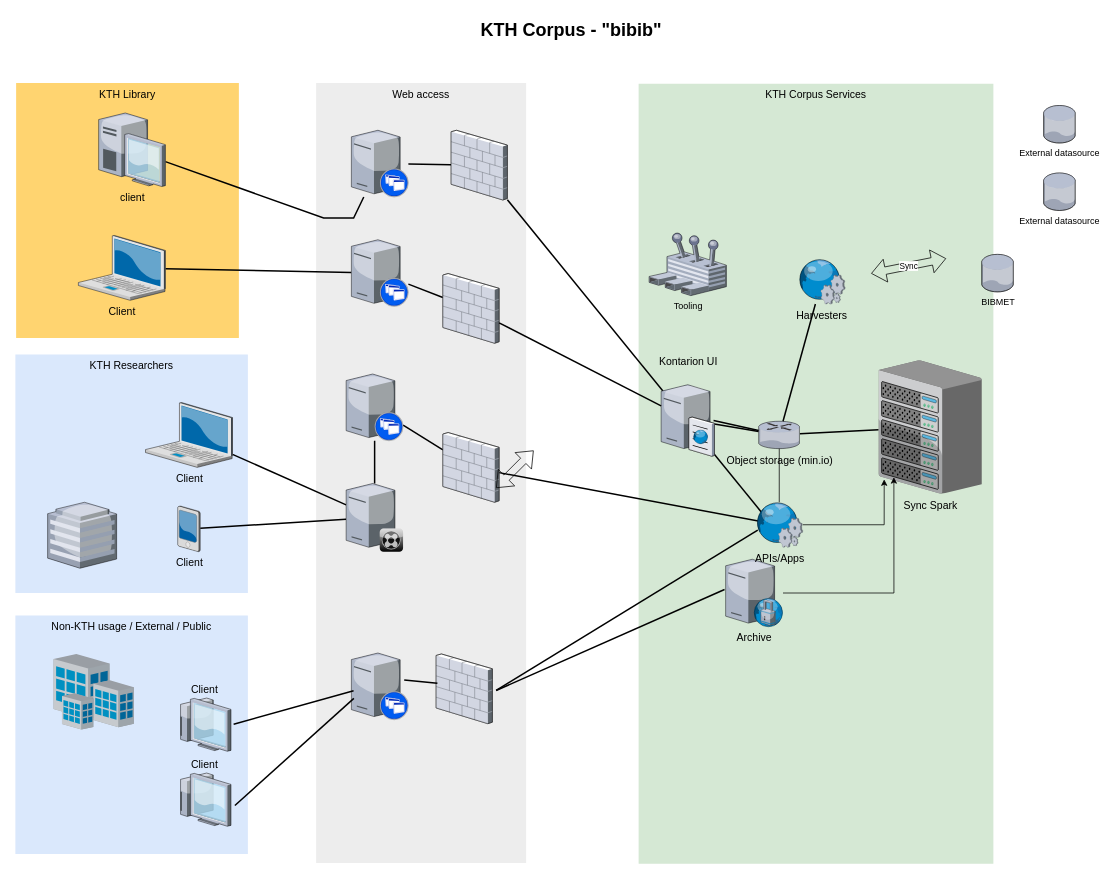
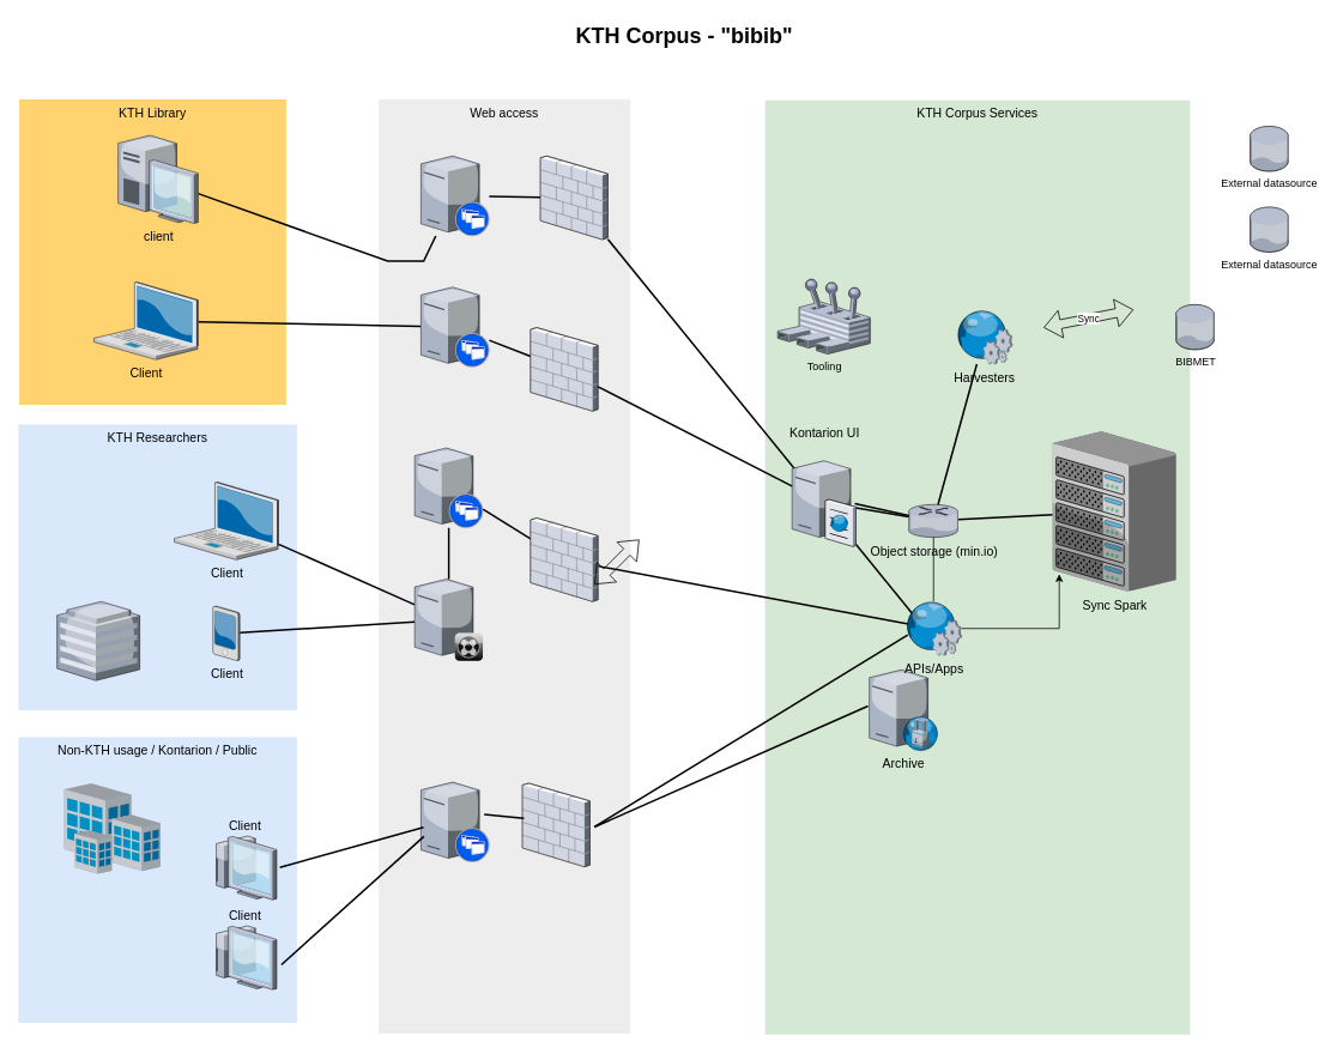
  <mxCell id="0" style=";html=1;" />
  <mxCell id="1" style=";html=1;" parent="0" />
- <mxCell id="2" value="Non-KTH usage / External / Public" style="whiteSpace=wrap;html=1;fillColor=#dae8fc;fontSize=14;strokeColor=none;verticalAlign=top;" vertex="1" parent="1"><mxGeometry x="20" y="820" width="310" height="318" as="geometry" /></mxCell>
+ <mxCell id="2" value="Non-KTH usage / Kontarion / Public" style="whiteSpace=wrap;html=1;fillColor=#dae8fc;fontSize=14;strokeColor=none;verticalAlign=top;" vertex="1" parent="1"><mxGeometry x="20" y="820" width="310" height="318" as="geometry" /></mxCell>
  <mxCell id="3" value="KTH Corpus Services" style="whiteSpace=wrap;html=1;fillColor=#d5e8d4;fontSize=14;strokeColor=none;verticalAlign=top;" parent="1" vertex="1"><mxGeometry x="851" y="111" width="473" height="1040" as="geometry" /></mxCell>
  <mxCell id="4" value="Web access" style="whiteSpace=wrap;html=1;fillColor=#EDEDED;fontSize=14;strokeColor=none;verticalAlign=top;" parent="1" vertex="1"><mxGeometry x="421" y="110" width="280" height="1040" as="geometry" /></mxCell>
  <mxCell id="5" value="KTH Researchers" style="whiteSpace=wrap;html=1;fillColor=#dae8fc;fontSize=14;strokeColor=none;verticalAlign=top;" parent="1" vertex="1"><mxGeometry x="20" y="472" width="310" height="318" as="geometry" /></mxCell>
  <mxCell id="6" value="KTH Library" style="whiteSpace=wrap;html=1;fillColor=#FFD470;gradientColor=none;fontSize=14;strokeColor=none;verticalAlign=top;" parent="1" vertex="1"><mxGeometry x="21" y="110" width="297" height="340" as="geometry" /></mxCell>
  <mxCell id="7" style="edgeStyle=none;rounded=0;html=1;startSize=10;endSize=10;jettySize=auto;orthogonalLoop=1;fontSize=14;endArrow=none;endFill=0;strokeWidth=2;" parent="1" source="8" target="25" edge="1"><mxGeometry relative="1" as="geometry" /></mxCell>
  <mxCell id="8" value="Client" style="verticalLabelPosition=bottom;aspect=fixed;html=1;verticalAlign=top;strokeColor=none;shape=mxgraph.citrix.laptop_2;fillColor=#66B2FF;gradientColor=#0066CC;fontSize=14;" parent="1" vertex="1"><mxGeometry x="193.5" y="536" width="116" height="86.5" as="geometry" /></mxCell>
  <mxCell id="9" style="edgeStyle=none;rounded=0;html=1;startSize=10;endSize=10;jettySize=auto;orthogonalLoop=1;fontSize=14;endArrow=none;endFill=0;strokeWidth=2;" parent="1" source="10" target="18" edge="1"><mxGeometry relative="1" as="geometry" /></mxCell>
  <mxCell id="10" value="Client" style="verticalLabelPosition=bottom;aspect=fixed;html=1;verticalAlign=top;strokeColor=none;shape=mxgraph.citrix.laptop_2;fillColor=#66B2FF;gradientColor=#0066CC;fontSize=14;" parent="1" vertex="1"><mxGeometry x="104" y="313.25" width="116" height="86.5" as="geometry" /></mxCell>
  <mxCell id="11" style="edgeStyle=none;rounded=0;html=1;startSize=10;endSize=10;jettySize=auto;orthogonalLoop=1;fontSize=14;endArrow=none;endFill=0;strokeWidth=2;" parent="1" source="12" target="20" edge="1"><mxGeometry relative="1" as="geometry"><Array as="points"><mxPoint x="431" y="290" /><mxPoint x="471" y="290" /></Array></mxGeometry></mxCell>
  <mxCell id="12" value="client" style="verticalLabelPosition=bottom;aspect=fixed;html=1;verticalAlign=top;strokeColor=none;shape=mxgraph.citrix.desktop;fillColor=#66B2FF;gradientColor=#0066CC;fontSize=14;" parent="1" vertex="1"><mxGeometry x="131" y="150" width="89" height="98" as="geometry" /></mxCell>
  <mxCell id="13" style="edgeStyle=none;rounded=0;html=1;startSize=10;endSize=10;jettySize=auto;orthogonalLoop=1;fontSize=14;endArrow=none;endFill=0;strokeWidth=2;" parent="1" source="14" target="25" edge="1"><mxGeometry relative="1" as="geometry" /></mxCell>
  <mxCell id="14" value="Client" style="verticalLabelPosition=bottom;aspect=fixed;html=1;verticalAlign=top;strokeColor=none;shape=mxgraph.citrix.pda;fillColor=#66B2FF;gradientColor=#0066CC;fontSize=14;" parent="1" vertex="1"><mxGeometry x="236.5" y="674" width="30" height="61" as="geometry" /></mxCell>
  <mxCell id="15" style="edgeStyle=none;rounded=0;html=1;startSize=10;endSize=10;jettySize=auto;orthogonalLoop=1;fontSize=14;endArrow=none;endFill=0;strokeWidth=2;" parent="1" source="16" target="32" edge="1"><mxGeometry relative="1" as="geometry"><mxPoint x="568" y="836" as="targetPoint" /></mxGeometry></mxCell>
  <mxCell id="16" value="" style="verticalLabelPosition=bottom;aspect=fixed;html=1;verticalAlign=top;strokeColor=none;shape=mxgraph.citrix.xenapp_server;fillColor=#66B2FF;gradientColor=#0066CC;fontSize=14;" parent="1" vertex="1"><mxGeometry x="461" y="498" width="76" height="89" as="geometry" /></mxCell>
  <mxCell id="17" style="edgeStyle=none;rounded=0;html=1;startSize=10;endSize=10;jettySize=auto;orthogonalLoop=1;fontSize=14;endArrow=none;endFill=0;strokeWidth=2;" parent="1" source="18" target="30" edge="1"><mxGeometry relative="1" as="geometry" /></mxCell>
  <mxCell id="18" value="" style="verticalLabelPosition=bottom;aspect=fixed;html=1;verticalAlign=top;strokeColor=none;shape=mxgraph.citrix.xenapp_server;fillColor=#66B2FF;gradientColor=#0066CC;fontSize=14;" parent="1" vertex="1"><mxGeometry x="468" y="319" width="76" height="89" as="geometry" /></mxCell>
  <mxCell id="19" style="edgeStyle=none;rounded=0;html=1;startSize=10;endSize=10;jettySize=auto;orthogonalLoop=1;fontSize=14;endArrow=none;endFill=0;strokeWidth=2;" parent="1" source="20" target="28" edge="1"><mxGeometry relative="1" as="geometry" /></mxCell>
  <mxCell id="20" value="" style="verticalLabelPosition=bottom;aspect=fixed;html=1;verticalAlign=top;strokeColor=none;shape=mxgraph.citrix.xenapp_server;fillColor=#66B2FF;gradientColor=#0066CC;fontSize=14;" parent="1" vertex="1"><mxGeometry x="468" y="173" width="76" height="89" as="geometry" /></mxCell>
  <mxCell id="21" style="edgeStyle=none;rounded=0;html=1;startSize=10;endSize=10;jettySize=auto;orthogonalLoop=1;fontSize=14;endArrow=none;endFill=0;strokeWidth=2;" parent="1" source="23" target="26" edge="1"><mxGeometry relative="1" as="geometry" /></mxCell>
  <mxCell id="22" style="edgeStyle=none;rounded=0;html=1;startSize=10;endSize=10;jettySize=auto;orthogonalLoop=1;fontSize=14;endArrow=none;endFill=0;strokeWidth=2;" parent="1" source="23" target="54" edge="1"><mxGeometry relative="1" as="geometry" /></mxCell>
  <mxCell id="23" value="Object storage (min.io)" style="verticalLabelPosition=bottom;aspect=fixed;html=1;verticalAlign=top;strokeColor=none;shape=mxgraph.citrix.router;fillColor=#66B2FF;gradientColor=#0066CC;fontSize=14;" parent="1" vertex="1"><mxGeometry x="1011" y="561" width="55" height="36.5" as="geometry" /></mxCell>
  <mxCell id="24" style="edgeStyle=none;rounded=0;html=1;startSize=10;endSize=10;jettySize=auto;orthogonalLoop=1;fontSize=14;endArrow=none;endFill=0;strokeWidth=2;" parent="1" source="25" target="16" edge="1"><mxGeometry relative="1" as="geometry" /></mxCell>
  <mxCell id="25" value="" style="verticalLabelPosition=bottom;aspect=fixed;html=1;verticalAlign=top;strokeColor=none;shape=mxgraph.citrix.xenclient_synchronizer;fillColor=#CCCCCC;gradientColor=#000000;gradientDirection=south;fontSize=14;" parent="1" vertex="1"><mxGeometry x="461" y="644" width="76" height="91" as="geometry" /></mxCell>
  <mxCell id="26" value="Sync Spark" style="verticalLabelPosition=bottom;aspect=fixed;html=1;verticalAlign=top;strokeColor=none;shape=mxgraph.citrix.chassis;fillColor=#66B2FF;gradientColor=#0066CC;fontSize=14;" parent="1" vertex="1"><mxGeometry x="1171" y="480" width="137.5" height="177.5" as="geometry" /></mxCell>
  <mxCell id="27" style="edgeStyle=none;rounded=0;html=1;startSize=10;endSize=10;jettySize=auto;orthogonalLoop=1;fontSize=14;endArrow=none;endFill=0;strokeWidth=2;entryX=0.136;entryY=0.238;entryDx=0;entryDy=0;entryPerimeter=0;" parent="1" source="28" target="46" edge="1"><mxGeometry relative="1" as="geometry" /></mxCell>
  <mxCell id="28" value="" style="verticalLabelPosition=bottom;aspect=fixed;html=1;verticalAlign=top;strokeColor=none;shape=mxgraph.citrix.firewall;fillColor=#66B2FF;gradientColor=#0066CC;fontSize=14;" parent="1" vertex="1"><mxGeometry x="601" y="173" width="75" height="93" as="geometry" /></mxCell>
  <mxCell id="29" style="edgeStyle=none;rounded=0;html=1;startSize=10;endSize=10;jettySize=auto;orthogonalLoop=1;fontSize=14;endArrow=none;endFill=0;strokeWidth=2;" parent="1" source="54" target="23" edge="1"><mxGeometry relative="1" as="geometry"><Array as="points"><mxPoint x="951" y="560" /></Array></mxGeometry></mxCell>
  <mxCell id="30" value="" style="verticalLabelPosition=bottom;aspect=fixed;html=1;verticalAlign=top;strokeColor=none;shape=mxgraph.citrix.firewall;fillColor=#66B2FF;gradientColor=#0066CC;fontSize=14;" parent="1" vertex="1"><mxGeometry x="590" y="364" width="75" height="93" as="geometry" /></mxCell>
  <mxCell id="31" style="edgeStyle=none;rounded=0;html=1;startSize=10;endSize=10;jettySize=auto;orthogonalLoop=1;fontSize=14;endArrow=none;endFill=0;strokeWidth=2;entryX=0.113;entryY=0.429;entryDx=0;entryDy=0;entryPerimeter=0;" parent="1" source="32" target="46" edge="1"><mxGeometry relative="1" as="geometry" /></mxCell>
  <mxCell id="32" value="" style="verticalLabelPosition=bottom;aspect=fixed;html=1;verticalAlign=top;strokeColor=none;shape=mxgraph.citrix.firewall;fillColor=#66B2FF;gradientColor=#0066CC;fontSize=14;" parent="1" vertex="1"><mxGeometry x="590" y="576" width="75" height="93" as="geometry" /></mxCell>
  <mxCell id="33" value="" style="verticalLabelPosition=bottom;aspect=fixed;html=1;verticalAlign=top;strokeColor=none;shape=mxgraph.citrix.hq_enterprise;fillColor=#66B2FF;gradientColor=#0066CC;fontSize=14;" parent="1" vertex="1"><mxGeometry x="63" y="669" width="92" height="88" as="geometry" /></mxCell>
- <mxCell id="34" style="edgeStyle=orthogonalEdgeStyle;rounded=0;orthogonalLoop=1;jettySize=auto;html=1;entryX=0.148;entryY=0.877;entryDx=0;entryDy=0;entryPerimeter=0;" edge="1" parent="1" source="35" target="26"><mxGeometry relative="1" as="geometry" /></mxCell>
  <mxCell id="35" value="Archive" style="verticalLabelPosition=bottom;aspect=fixed;html=1;verticalAlign=top;strokeColor=none;shape=mxgraph.citrix.proxy_server;fillColor=#66B2FF;gradientColor=#0066CC;fontSize=14;" parent="1" vertex="1"><mxGeometry x="967" y="745" width="76.5" height="90" as="geometry" /></mxCell>
  <mxCell id="36" value="Client" style="verticalLabelPosition=top;aspect=fixed;html=1;verticalAlign=bottom;strokeColor=none;shape=mxgraph.citrix.thin_client;fillColor=#66B2FF;gradientColor=#0066CC;fontSize=14;labelPosition=center;align=center;" parent="1" vertex="1"><mxGeometry x="236.5" y="930" width="71" height="71" as="geometry" /></mxCell>
  <mxCell id="37" value="Client" style="verticalLabelPosition=top;aspect=fixed;html=1;verticalAlign=bottom;strokeColor=none;shape=mxgraph.citrix.thin_client;fillColor=#66B2FF;gradientColor=#0066CC;fontSize=14;labelPosition=center;align=center;" parent="1" vertex="1"><mxGeometry x="236.5" y="1030" width="71" height="71" as="geometry" /></mxCell>
  <mxCell id="38" style="edgeStyle=none;rounded=0;html=1;startSize=10;endSize=10;jettySize=auto;orthogonalLoop=1;fontSize=14;endArrow=none;endFill=0;strokeWidth=2;" parent="1" source="39" target="23" edge="1"><mxGeometry relative="1" as="geometry" /></mxCell>
  <mxCell id="39" value="Harvesters" style="verticalLabelPosition=bottom;aspect=fixed;html=1;verticalAlign=top;strokeColor=none;shape=mxgraph.citrix.web_service;fillColor=#66B2FF;gradientColor=#0066CC;fontSize=14;" parent="1" vertex="1"><mxGeometry x="1063.5" y="344.75" width="63" height="60" as="geometry" /></mxCell>
  <mxCell id="40" value="" style="verticalLabelPosition=bottom;aspect=fixed;html=1;verticalAlign=top;strokeColor=none;shape=mxgraph.citrix.site;fillColor=#66B2FF;gradientColor=#0066CC;fontSize=14;" parent="1" vertex="1"><mxGeometry x="71" y="871.25" width="107" height="101" as="geometry" /></mxCell>
  <mxCell id="41" value="KTH Corpus - &quot;bibib&quot;" style="text;strokeColor=none;fillColor=none;html=1;fontSize=24;fontStyle=1;verticalAlign=middle;align=center;" parent="1" vertex="1"><mxGeometry x="330" y="20" width="861" height="40" as="geometry" /></mxCell>
  <mxCell id="42" style="edgeStyle=orthogonalEdgeStyle;rounded=0;orthogonalLoop=1;jettySize=auto;html=1;exitX=0.5;exitY=1;exitDx=0;exitDy=0;" edge="1" parent="1" source="6" target="6"><mxGeometry relative="1" as="geometry" /></mxCell>
  <mxCell id="43" style="edgeStyle=orthogonalEdgeStyle;rounded=0;orthogonalLoop=1;jettySize=auto;html=1;exitX=0.5;exitY=1;exitDx=0;exitDy=0;" edge="1" parent="1" source="6" target="6"><mxGeometry relative="1" as="geometry" /></mxCell>
  <mxCell id="44" style="edgeStyle=orthogonalEdgeStyle;rounded=0;orthogonalLoop=1;jettySize=auto;html=1;endArrow=none;" edge="1" parent="1" source="46" target="23"><mxGeometry relative="1" as="geometry" /></mxCell>
  <mxCell id="45" style="edgeStyle=orthogonalEdgeStyle;rounded=0;orthogonalLoop=1;jettySize=auto;html=1;entryX=0.054;entryY=0.893;entryDx=0;entryDy=0;entryPerimeter=0;" edge="1" parent="1" source="46" target="26"><mxGeometry relative="1" as="geometry" /></mxCell>
  <mxCell id="46" value="APIs/Apps" style="verticalLabelPosition=bottom;aspect=fixed;html=1;verticalAlign=top;strokeColor=none;shape=mxgraph.citrix.web_service;fillColor=#66B2FF;gradientColor=#0066CC;fontSize=14;" vertex="1" parent="1"><mxGeometry x="1007" y="669" width="63" height="60" as="geometry" /></mxCell>
  <mxCell id="47" value="" style="verticalLabelPosition=bottom;aspect=fixed;html=1;verticalAlign=top;strokeColor=none;shape=mxgraph.citrix.firewall;fillColor=#66B2FF;gradientColor=#0066CC;fontSize=14;" vertex="1" parent="1"><mxGeometry x="581" y="871.25" width="75" height="93" as="geometry" /></mxCell>
  <mxCell id="48" value="" style="verticalLabelPosition=bottom;aspect=fixed;html=1;verticalAlign=top;strokeColor=none;shape=mxgraph.citrix.xenapp_server;fillColor=#66B2FF;gradientColor=#0066CC;fontSize=14;" vertex="1" parent="1"><mxGeometry x="468" y="870" width="76" height="89" as="geometry" /></mxCell>
  <mxCell id="49" style="edgeStyle=none;rounded=0;html=1;startSize=10;endSize=10;jettySize=auto;orthogonalLoop=1;fontSize=14;endArrow=none;endFill=0;strokeWidth=2;entryX=0.039;entryY=0.567;entryDx=0;entryDy=0;entryPerimeter=0;" edge="1" parent="1" target="48"><mxGeometry relative="1" as="geometry"><mxPoint x="311" y="965" as="sourcePoint" /><mxPoint x="504" y="959.003" as="targetPoint" /></mxGeometry></mxCell>
  <mxCell id="50" style="edgeStyle=none;rounded=0;html=1;startSize=10;endSize=10;jettySize=auto;orthogonalLoop=1;fontSize=14;endArrow=none;endFill=0;strokeWidth=2;entryX=-0.088;entryY=0.567;entryDx=0;entryDy=0;entryPerimeter=0;exitX=1.073;exitY=0.61;exitDx=0;exitDy=0;exitPerimeter=0;" edge="1" parent="1" source="37"><mxGeometry relative="1" as="geometry"><mxPoint x="319.5" y="980.791" as="sourcePoint" /><mxPoint x="471.312" y="930.463" as="targetPoint" /></mxGeometry></mxCell>
  <mxCell id="51" style="edgeStyle=none;rounded=0;html=1;startSize=10;endSize=10;jettySize=auto;orthogonalLoop=1;fontSize=14;endArrow=none;endFill=0;strokeWidth=2;entryX=0.023;entryY=0.421;entryDx=0;entryDy=0;entryPerimeter=0;exitX=0.927;exitY=0.406;exitDx=0;exitDy=0;exitPerimeter=0;" edge="1" parent="1" source="48" target="47"><mxGeometry relative="1" as="geometry"><mxPoint x="322.683" y="1083.31" as="sourcePoint" /><mxPoint x="481.312" y="940.463" as="targetPoint" /></mxGeometry></mxCell>
  <mxCell id="52" style="edgeStyle=none;rounded=0;html=1;startSize=10;endSize=10;jettySize=auto;orthogonalLoop=1;fontSize=14;endArrow=none;endFill=0;strokeWidth=2;exitX=1.067;exitY=0.524;exitDx=0;exitDy=0;exitPerimeter=0;entryX=0.045;entryY=0.619;entryDx=0;entryDy=0;entryPerimeter=0;" edge="1" parent="1" source="47" target="46"><mxGeometry relative="1" as="geometry"><mxPoint x="548.452" y="916.134" as="sourcePoint" /><mxPoint x="592.725" y="920.403" as="targetPoint" /></mxGeometry></mxCell>
  <mxCell id="53" style="edgeStyle=none;rounded=0;html=1;startSize=10;endSize=10;jettySize=auto;orthogonalLoop=1;fontSize=14;endArrow=none;endFill=0;strokeWidth=2;entryX=-0.019;entryY=0.449;entryDx=0;entryDy=0;entryPerimeter=0;" edge="1" parent="1" target="35"><mxGeometry relative="1" as="geometry"><mxPoint x="661" y="920" as="sourcePoint" /><mxPoint x="1019.835" y="716.14" as="targetPoint" /></mxGeometry></mxCell>
  <mxCell id="54" value="&lt;div&gt;Kontarion UI&lt;br&gt;&lt;/div&gt;&lt;div&gt;&lt;br&gt;&lt;/div&gt;" style="verticalLabelPosition=top;aspect=fixed;html=1;verticalAlign=bottom;strokeColor=none;shape=mxgraph.citrix.cache_server;fillColor=#66B2FF;gradientColor=#0066CC;fontSize=14;labelPosition=center;align=center;" parent="1" vertex="1"><mxGeometry x="881" y="510" width="71" height="97.5" as="geometry" /></mxCell>
  <mxCell id="55" style="edgeStyle=none;rounded=0;html=1;startSize=10;endSize=10;jettySize=auto;orthogonalLoop=1;fontSize=14;endArrow=none;endFill=0;strokeWidth=2;" edge="1" parent="1" source="30" target="54"><mxGeometry relative="1" as="geometry"><mxPoint x="665" y="427.83" as="sourcePoint" /><mxPoint x="1011" y="573.2" as="targetPoint" /><Array as="points" /></mxGeometry></mxCell>
  <mxCell id="56" value="Tooling" style="verticalLabelPosition=bottom;aspect=fixed;html=1;verticalAlign=top;strokeColor=none;align=center;outlineConnect=0;shape=mxgraph.citrix.user_control;" vertex="1" parent="1"><mxGeometry x="865" y="309.5" width="103" height="84" as="geometry" /></mxCell>
  <mxCell id="57" value="&lt;div&gt;External datasource&lt;/div&gt;" style="verticalLabelPosition=bottom;aspect=fixed;html=1;verticalAlign=top;strokeColor=none;align=center;outlineConnect=0;shape=mxgraph.citrix.database;" vertex="1" parent="1"><mxGeometry x="1391" y="140" width="42.5" height="50" as="geometry" /></mxCell>
  <mxCell id="58" value="BIBMET" style="verticalLabelPosition=bottom;aspect=fixed;html=1;verticalAlign=top;strokeColor=none;align=center;outlineConnect=0;shape=mxgraph.citrix.database;" vertex="1" parent="1"><mxGeometry x="1308.5" y="338.5" width="42.5" height="50" as="geometry" /></mxCell>
  <mxCell id="59" value="&lt;div&gt;External datasource&lt;/div&gt;" style="verticalLabelPosition=bottom;aspect=fixed;html=1;verticalAlign=top;strokeColor=none;align=center;outlineConnect=0;shape=mxgraph.citrix.database;" vertex="1" parent="1"><mxGeometry x="1391" y="230" width="42.5" height="50" as="geometry" /></mxCell>
  <mxCell id="60" value="" style="shape=flexArrow;endArrow=classic;startArrow=classic;html=1;" edge="1" parent="1"><mxGeometry width="50" height="50" relative="1" as="geometry"><mxPoint x="661" y="650" as="sourcePoint" /><mxPoint x="711" y="600" as="targetPoint" /></mxGeometry></mxCell>
  <mxCell id="61" value="Sync" style="shape=flexArrow;endArrow=classic;startArrow=classic;html=1;" edge="1" parent="1"><mxGeometry width="50" height="50" relative="1" as="geometry"><mxPoint x="1161" y="364" as="sourcePoint" /><mxPoint x="1261" y="344" as="targetPoint" /></mxGeometry></mxCell>
